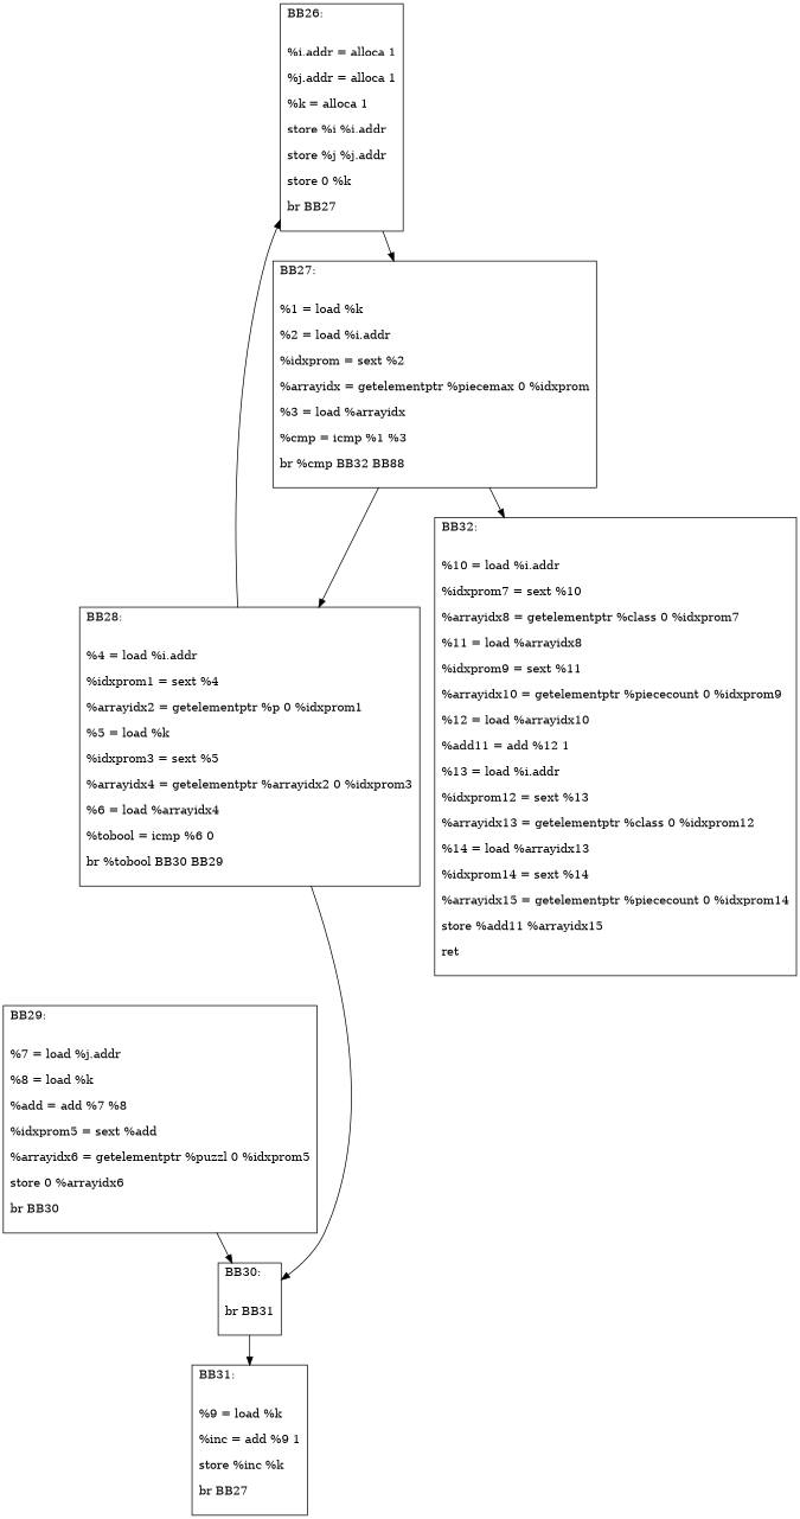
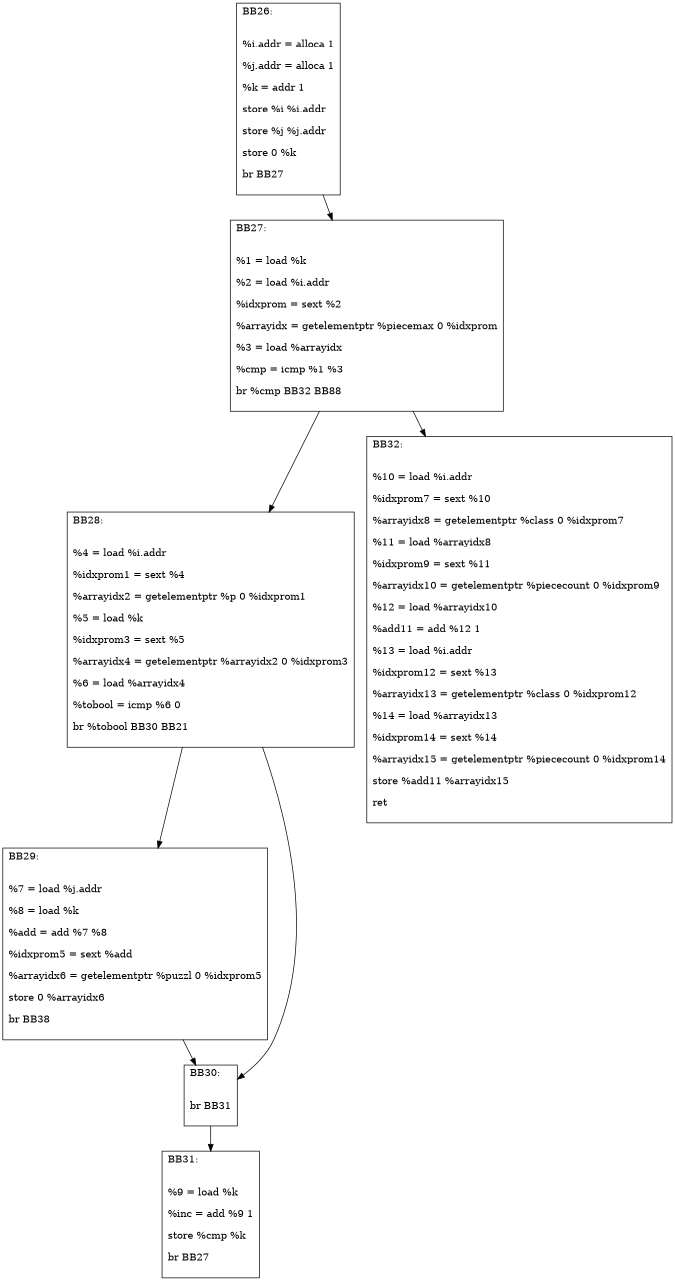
  digraph {
    node [shape=record]
-   n1 [label="{BB26:\l\l\n%i.addr = alloca 1\l\n%j.addr = alloca 1\l\n%k = alloca 1\l\nstore %i %i.addr\l\nstore %j %j.addr\l\nstore 0 %k\l\nbr BB27\l\n}"]
+   n1 [label="{BB26:\l\l\n%i.addr = alloca 1\l\n%j.addr = alloca 1\l\n%k = addr 1\l\nstore %i %i.addr\l\nstore %j %j.addr\l\nstore 0 %k\l\nbr BB27\l\n}"]
    n2 [label="{BB27:\l\l\n%1 = load %k\l\n%2 = load %i.addr\l\n%idxprom = sext %2\l\n%arrayidx = getelementptr %piecemax 0 %idxprom\l\n%3 = load %arrayidx\l\n%cmp = icmp %1 %3\l\nbr %cmp BB32 BB88\l\n}"]
-   n3 [label="{BB28:\l\l\n%4 = load %i.addr\l\n%idxprom1 = sext %4\l\n%arrayidx2 = getelementptr %p 0 %idxprom1\l\n%5 = load %k\l\n%idxprom3 = sext %5\l\n%arrayidx4 = getelementptr %arrayidx2 0 %idxprom3\l\n%6 = load %arrayidx4\l\n%tobool = icmp %6 0\l\nbr %tobool BB30 BB29\l\n}"]
+   n3 [label="{BB28:\l\l\n%4 = load %i.addr\l\n%idxprom1 = sext %4\l\n%arrayidx2 = getelementptr %p 0 %idxprom1\l\n%5 = load %k\l\n%idxprom3 = sext %5\l\n%arrayidx4 = getelementptr %arrayidx2 0 %idxprom3\l\n%6 = load %arrayidx4\l\n%tobool = icmp %6 0\l\nbr %tobool BB30 BB21\l\n}"]
    n4 [label="{BB32:\l\l\n%10 = load %i.addr\l\n%idxprom7 = sext %10\l\n%arrayidx8 = getelementptr %class 0 %idxprom7\l\n%11 = load %arrayidx8\l\n%idxprom9 = sext %11\l\n%arrayidx10 = getelementptr %piececount 0 %idxprom9\l\n%12 = load %arrayidx10\l\n%add11 = add %12 1\l\n%13 = load %i.addr\l\n%idxprom12 = sext %13\l\n%arrayidx13 = getelementptr %class 0 %idxprom12\l\n%14 = load %arrayidx13\l\n%idxprom14 = sext %14\l\n%arrayidx15 = getelementptr %piececount 0 %idxprom14\l\nstore %add11 %arrayidx15\l\nret\l\n}"]
-   n5 [label="{BB29:\l\l\n%7 = load %j.addr\l\n%8 = load %k\l\n%add = add %7 %8\l\n%idxprom5 = sext %add\l\n%arrayidx6 = getelementptr %puzzl 0 %idxprom5\l\nstore 0 %arrayidx6\l\nbr BB30\l\n}"]
+   n5 [label="{BB29:\l\l\n%7 = load %j.addr\l\n%8 = load %k\l\n%add = add %7 %8\l\n%idxprom5 = sext %add\l\n%arrayidx6 = getelementptr %puzzl 0 %idxprom5\l\nstore 0 %arrayidx6\l\nbr BB38\l\n}"]
    n6 [label="{BB30:\l\l\nbr BB31\l\n}"]
-   n7 [label="{BB31:\l\l\n%9 = load %k\l\n%inc = add %9 1\l\nstore %inc %k\l\nbr BB27\l\n}"]
+   n7 [label="{BB31:\l\l\n%9 = load %k\l\n%inc = add %9 1\l\nstore %cmp %k\l\nbr BB27\l\n}"]
    n1 -> n2
    n2 -> n3
    n2 -> n4
-   n3 -> n1
+   n3 -> n5
    n3 -> n6
    n5 -> n6
    n6 -> n7
  }
